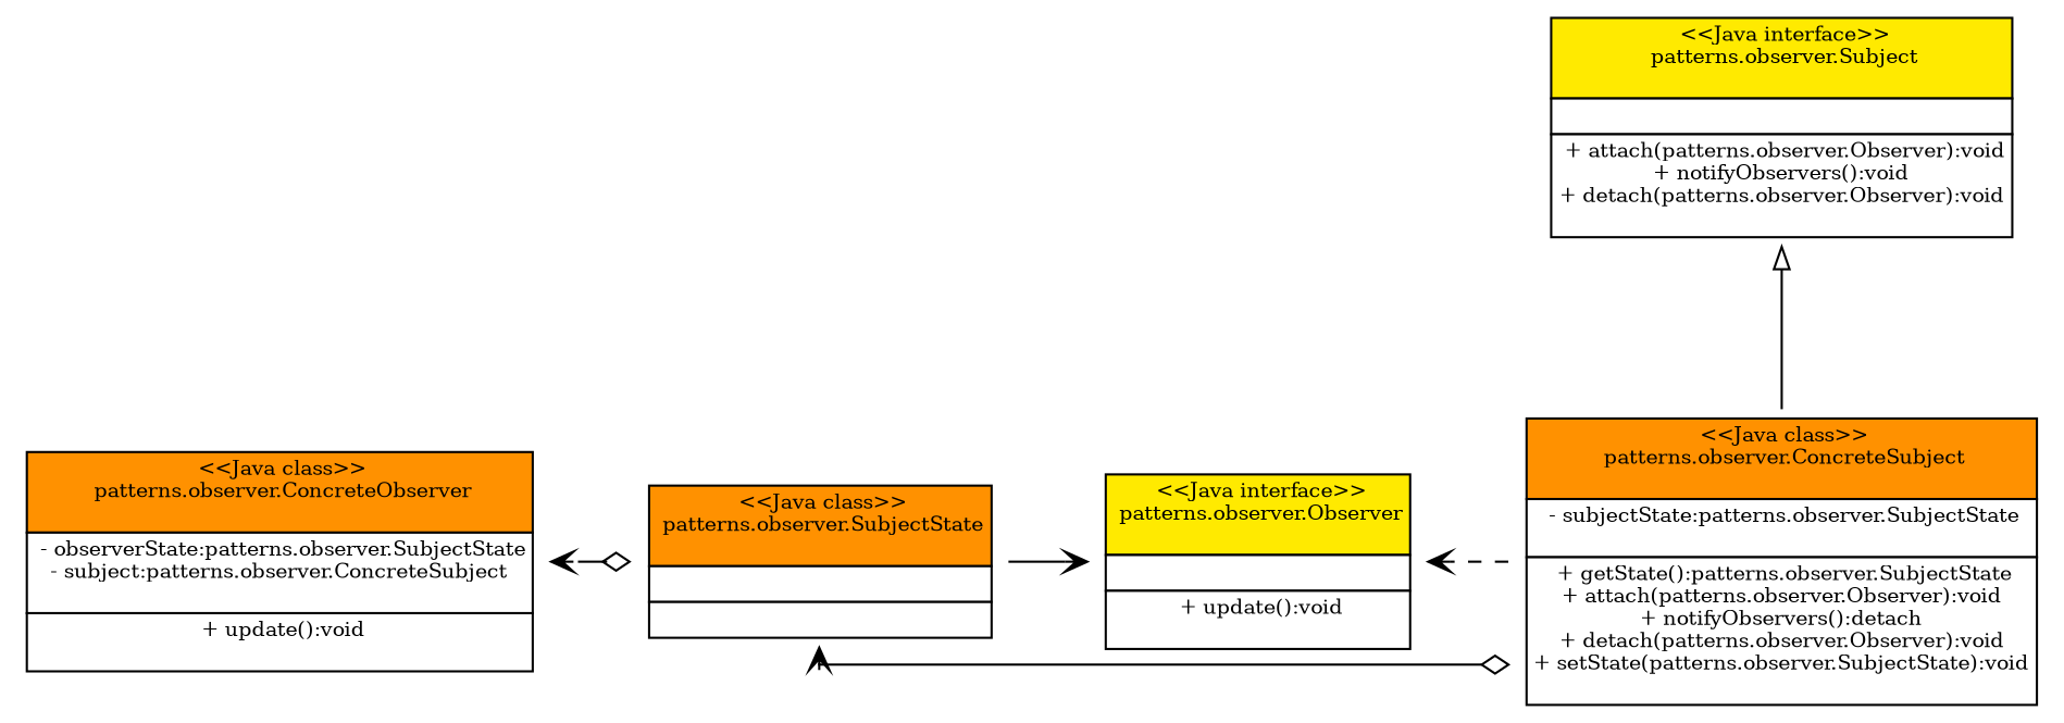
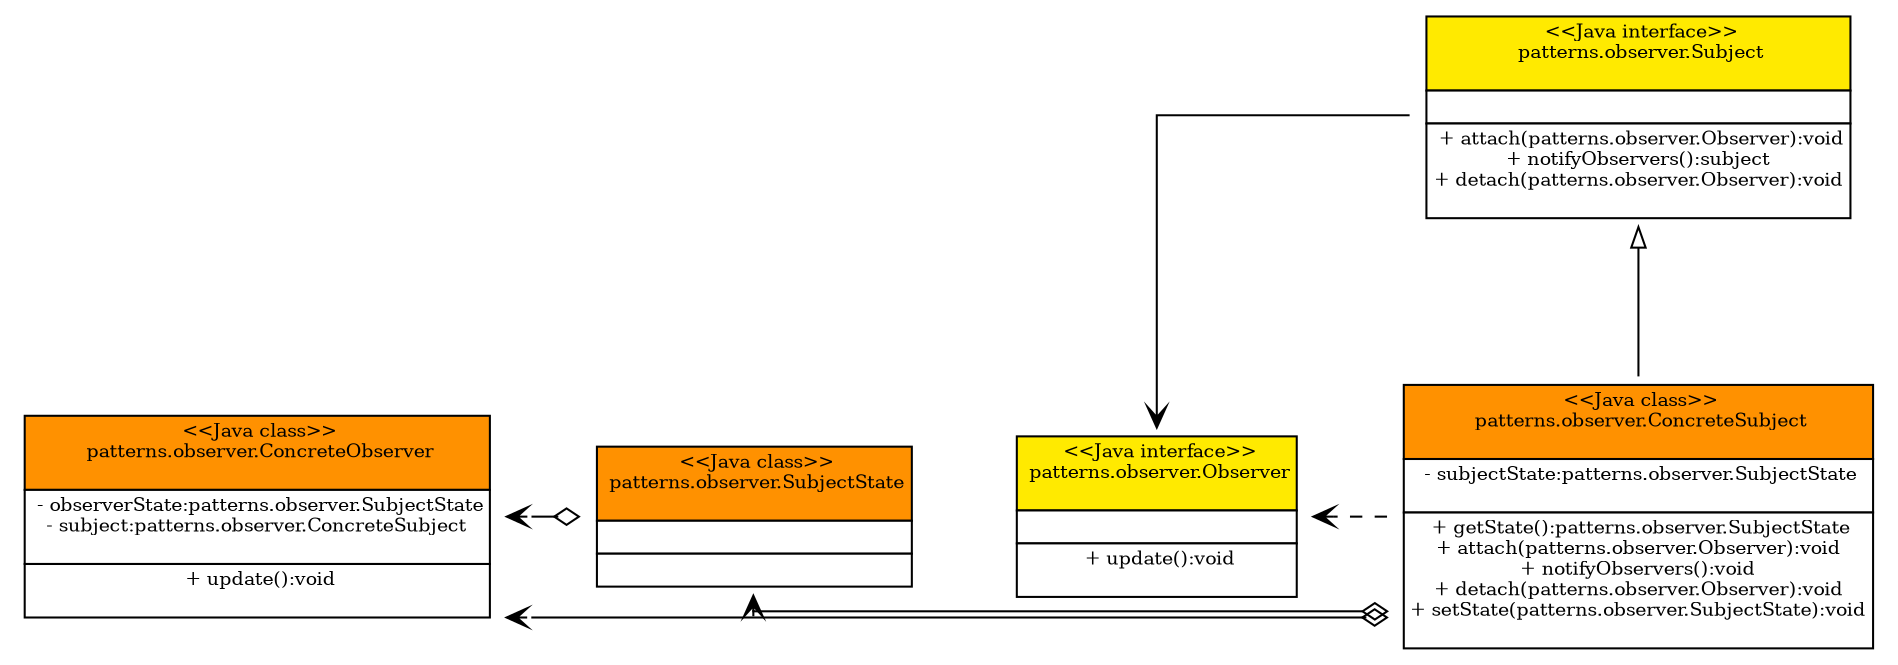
  digraph {
    rankdir=BT
    splines=ortho
    node [fontsize=9 shape=plaintext]
    edge [arrowhead=vee arrowtail=odiamond constraint=false fontsize=9 minlen=2]
    n1 [label=<<table  border='0'  cellborder='1'  cellspacing='0'> <tr><td  bgcolor='#FF9100'> &lt;&lt;Java class&gt;&gt;<br/> patterns.observer.ConcreteObserver<br/>  </td> </tr> <tr><td  bgcolor='#FFFFFF'> - observerState:patterns.observer.SubjectState<br/>- subject:patterns.observer.ConcreteSubject<br/> </td> </tr> <tr><td  bgcolor='#FFFFFF'> + update():void<br/> </td> </tr> </table> >]
    n2 [label=<<table  border='0'  cellborder='1'  cellspacing='0'> <tr><td  bgcolor='#FF9100'> &lt;&lt;Java class&gt;&gt;<br/> patterns.observer.SubjectState<br/>  </td> </tr> <tr><td  bgcolor='#FFFFFF'>  </td> </tr> <tr><td  bgcolor='#FFFFFF'>  </td> </tr> </table> >]
-   n3 [label=<<table  border='0'  cellborder='1'  cellspacing='0'> <tr><td  bgcolor='#FF9100'> &lt;&lt;Java class&gt;&gt;<br/> patterns.observer.ConcreteSubject<br/>  </td> </tr> <tr><td  bgcolor='#FFFFFF'> - subjectState:patterns.observer.SubjectState<br/> </td> </tr> <tr><td  bgcolor='#FFFFFF'> + getState():patterns.observer.SubjectState<br/>+ attach(patterns.observer.Observer):void<br/>+ notifyObservers():detach<br/>+ detach(patterns.observer.Observer):void<br/>+ setState(patterns.observer.SubjectState):void<br/> </td> </tr> </table> >]
+   n3 [label=<<table  border='0'  cellborder='1'  cellspacing='0'> <tr><td  bgcolor='#FF9100'> &lt;&lt;Java class&gt;&gt;<br/> patterns.observer.ConcreteSubject<br/>  </td> </tr> <tr><td  bgcolor='#FFFFFF'> - subjectState:patterns.observer.SubjectState<br/> </td> </tr> <tr><td  bgcolor='#FFFFFF'> + getState():patterns.observer.SubjectState<br/>+ attach(patterns.observer.Observer):void<br/>+ notifyObservers():void<br/>+ detach(patterns.observer.Observer):void<br/>+ setState(patterns.observer.SubjectState):void<br/> </td> </tr> </table> >]
    n4 [label=<<table  border='0'  cellborder='1'  cellspacing='0'> <tr><td  bgcolor='#FFEA00'> &lt;&lt;Java interface&gt;&gt;<br/> patterns.observer.Observer<br/>  </td> </tr> <tr><td  bgcolor='#FFFFFF'>  </td> </tr> <tr><td  bgcolor='#FFFFFF'> + update():void<br/> </td> </tr> </table> >]
-   n5 [label=<<table  border='0'  cellborder='1'  cellspacing='0'> <tr><td  bgcolor='#FFEA00'> &lt;&lt;Java interface&gt;&gt;<br/> patterns.observer.Subject<br/>  </td> </tr> <tr><td  bgcolor='#FFFFFF'>  </td> </tr> <tr><td  bgcolor='#FFFFFF'> + attach(patterns.observer.Observer):void<br/>+ notifyObservers():void<br/>+ detach(patterns.observer.Observer):void<br/> </td> </tr> </table> >]
+   n5 [label=<<table  border='0'  cellborder='1'  cellspacing='0'> <tr><td  bgcolor='#FFEA00'> &lt;&lt;Java interface&gt;&gt;<br/> patterns.observer.Subject<br/>  </td> </tr> <tr><td  bgcolor='#FFFFFF'>  </td> </tr> <tr><td  bgcolor='#FFFFFF'> + attach(patterns.observer.Observer):void<br/>+ notifyObservers():subject<br/>+ detach(patterns.observer.Observer):void<br/> </td> </tr> </table> >]
    n1 -> n2 [dir=both]
+   n1 -> n3 [dir=both]
    n3 -> n2 [dir=both]
    n3 -> n4 [arrowtail=empty style=dashed]
    n3 -> n5 [arrowhead=empty style=solid arrowtail="" constraint=""]
-   n2 -> n4 [arrowtail=empty]
+   n5 -> n4 [arrowtail=empty]
  }
